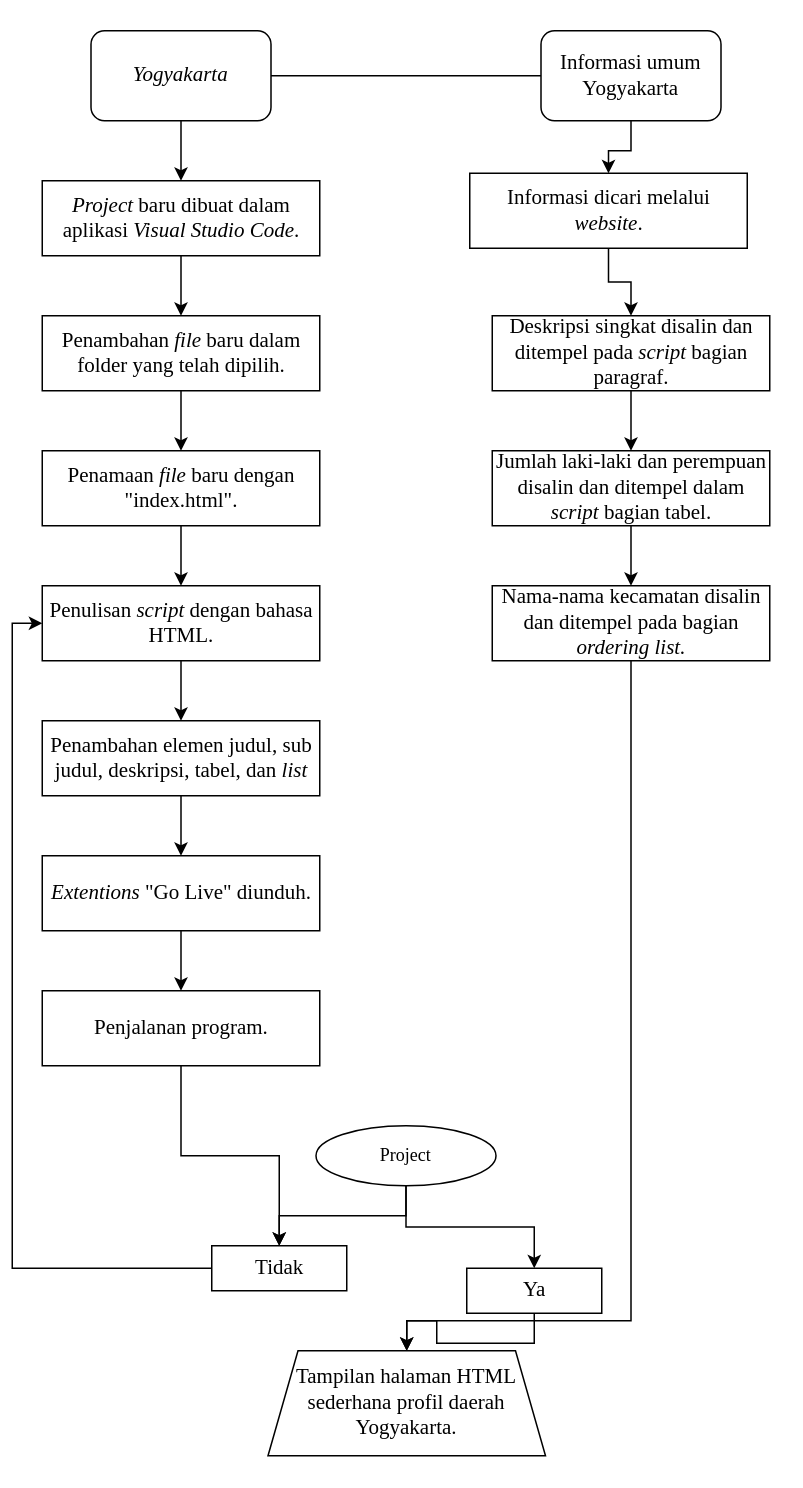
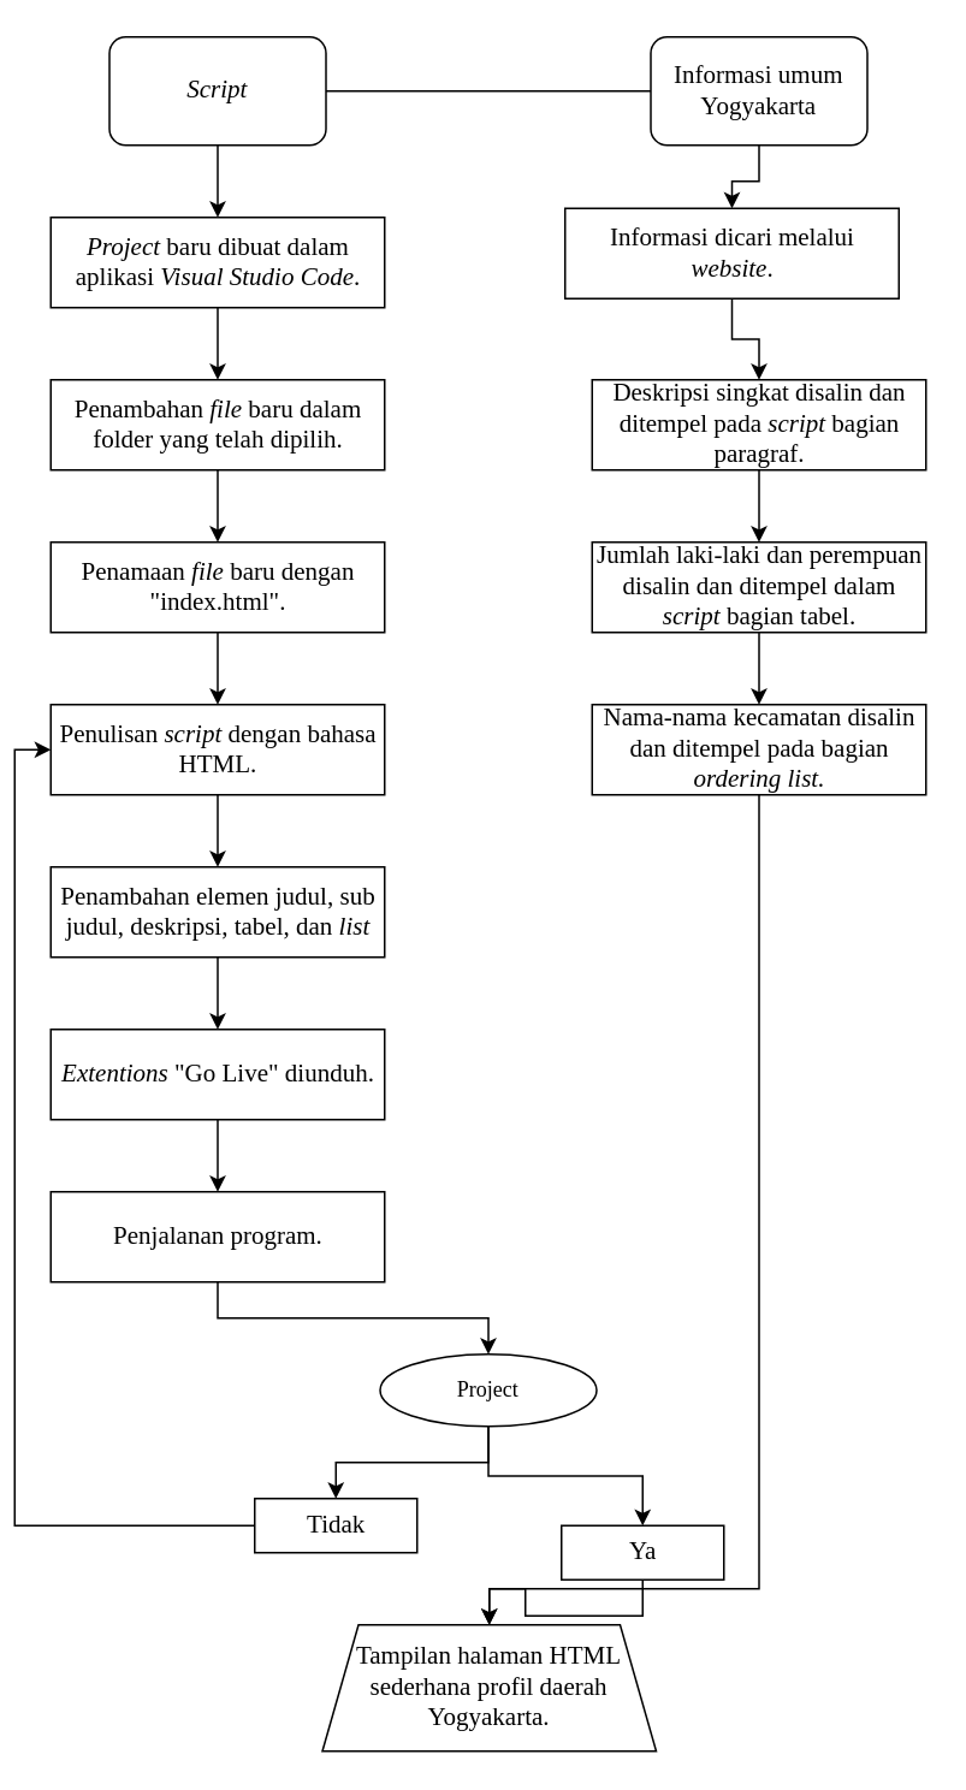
  <mxCell id="0" />
  <mxCell id="1" parent="0" />
  <mxCell id="2" style="edgeStyle=orthogonalEdgeStyle;rounded=0;orthogonalLoop=1;jettySize=auto;html=1;entryX=0;entryY=0.5;entryDx=0;entryDy=0;endArrow=none;endFill=0;fontSize=14;" edge="1" parent="1" source="4" target="8"><mxGeometry relative="1" as="geometry" /></mxCell>
  <mxCell id="3" value="" style="edgeStyle=orthogonalEdgeStyle;rounded=0;orthogonalLoop=1;jettySize=auto;html=1;fontSize=14;" edge="1" parent="1" source="4" target="6"><mxGeometry relative="1" as="geometry" /></mxCell>
- <mxCell id="4" value="&lt;i&gt;Yogyakarta&lt;/i&gt;" style="rounded=1;whiteSpace=wrap;html=1;fontFamily=Times New Roman;fontSize=14;" vertex="1" parent="1"><mxGeometry x="53" y="20" width="120" height="60" as="geometry" /></mxCell>
+ <mxCell id="4" value="&lt;i&gt;Script&lt;/i&gt;" style="rounded=1;whiteSpace=wrap;html=1;fontFamily=Times New Roman;fontSize=14;" vertex="1" parent="1"><mxGeometry x="53" y="20" width="120" height="60" as="geometry" /></mxCell>
  <mxCell id="5" value="" style="edgeStyle=orthogonalEdgeStyle;rounded=0;orthogonalLoop=1;jettySize=auto;html=1;fontSize=14;" edge="1" parent="1" source="6" target="10"><mxGeometry relative="1" as="geometry" /></mxCell>
  <mxCell id="6" value="&lt;i&gt;Project &lt;/i&gt;baru dibuat dalam aplikasi &lt;i&gt;Visual Studio Code&lt;/i&gt;." style="rounded=0;whiteSpace=wrap;html=1;fontFamily=Times New Roman;fontSize=14;" vertex="1" parent="1"><mxGeometry x="20.5" y="120" width="185" height="50" as="geometry" /></mxCell>
  <mxCell id="7" value="" style="edgeStyle=orthogonalEdgeStyle;rounded=0;orthogonalLoop=1;jettySize=auto;html=1;fontSize=14;" edge="1" parent="1" source="8" target="22"><mxGeometry relative="1" as="geometry" /></mxCell>
  <mxCell id="8" value="Informasi umum Yogyakarta" style="rounded=1;whiteSpace=wrap;html=1;fontFamily=Times New Roman;fontSize=14;" vertex="1" parent="1"><mxGeometry x="353" y="20" width="120" height="60" as="geometry" /></mxCell>
  <mxCell id="9" value="" style="edgeStyle=orthogonalEdgeStyle;rounded=0;orthogonalLoop=1;jettySize=auto;html=1;fontSize=14;" edge="1" parent="1" source="10" target="12"><mxGeometry relative="1" as="geometry" /></mxCell>
  <mxCell id="10" value="Penambahan &lt;i&gt;file&lt;/i&gt; baru dalam folder yang telah dipilih." style="rounded=0;whiteSpace=wrap;html=1;fontFamily=Times New Roman;fontSize=14;" vertex="1" parent="1"><mxGeometry x="20.5" y="210" width="185" height="50" as="geometry" /></mxCell>
  <mxCell id="11" value="" style="edgeStyle=orthogonalEdgeStyle;rounded=0;orthogonalLoop=1;jettySize=auto;html=1;fontSize=14;" edge="1" parent="1" source="12" target="14"><mxGeometry relative="1" as="geometry" /></mxCell>
  <mxCell id="12" value="Penamaan &lt;i&gt;file &lt;/i&gt;baru dengan &quot;index.html&quot;." style="rounded=0;whiteSpace=wrap;html=1;fontFamily=Times New Roman;fontSize=14;" vertex="1" parent="1"><mxGeometry x="20.5" y="300" width="185" height="50" as="geometry" /></mxCell>
  <mxCell id="13" value="" style="edgeStyle=orthogonalEdgeStyle;rounded=0;orthogonalLoop=1;jettySize=auto;html=1;fontSize=14;" edge="1" parent="1" source="14" target="20"><mxGeometry relative="1" as="geometry" /></mxCell>
  <mxCell id="14" value="Penulisan&lt;i&gt; script&lt;/i&gt; dengan bahasa HTML." style="rounded=0;whiteSpace=wrap;html=1;fontFamily=Times New Roman;fontSize=14;" vertex="1" parent="1"><mxGeometry x="20.5" y="390" width="185" height="50" as="geometry" /></mxCell>
  <mxCell id="15" value="" style="edgeStyle=orthogonalEdgeStyle;rounded=0;orthogonalLoop=1;jettySize=auto;html=1;fontSize=14;" edge="1" parent="1" source="16" target="18"><mxGeometry relative="1" as="geometry" /></mxCell>
  <mxCell id="16" value="&lt;i&gt;Extentions&lt;/i&gt; &quot;Go Live&quot; diunduh." style="rounded=0;whiteSpace=wrap;html=1;fontFamily=Times New Roman;fontSize=14;" vertex="1" parent="1"><mxGeometry x="20.5" y="570" width="185" height="50" as="geometry" /></mxCell>
- <mxCell id="17" style="edgeStyle=orthogonalEdgeStyle;rounded=0;orthogonalLoop=1;jettySize=auto;html=1;" edge="1" parent="1" source="18" target="34"><mxGeometry relative="1" as="geometry" /></mxCell>
+ <mxCell id="17" style="edgeStyle=orthogonalEdgeStyle;rounded=0;orthogonalLoop=1;jettySize=auto;html=1;entryX=0.5;entryY=0;entryDx=0;entryDy=0;" edge="1" parent="1" source="18" target="32"><mxGeometry relative="1" as="geometry" /></mxCell>
  <mxCell id="18" value="Penjalanan program." style="rounded=0;whiteSpace=wrap;html=1;fontFamily=Times New Roman;fontSize=14;" vertex="1" parent="1"><mxGeometry x="20.5" y="660" width="185" height="50" as="geometry" /></mxCell>
  <mxCell id="19" value="" style="edgeStyle=orthogonalEdgeStyle;rounded=0;orthogonalLoop=1;jettySize=auto;html=1;fontSize=14;" edge="1" parent="1" source="20" target="16"><mxGeometry relative="1" as="geometry" /></mxCell>
  <mxCell id="20" value="Penambahan elemen judul, sub judul, deskripsi, tabel, dan &lt;i&gt;list&lt;/i&gt;" style="rounded=0;whiteSpace=wrap;html=1;fontFamily=Times New Roman;fontSize=14;" vertex="1" parent="1"><mxGeometry x="20.5" y="480" width="185" height="50" as="geometry" /></mxCell>
  <mxCell id="21" value="" style="edgeStyle=orthogonalEdgeStyle;rounded=0;orthogonalLoop=1;jettySize=auto;html=1;fontSize=14;" edge="1" parent="1" source="22" target="24"><mxGeometry relative="1" as="geometry" /></mxCell>
  <mxCell id="22" value="Informasi dicari melalui &lt;i&gt;website&lt;/i&gt;." style="rounded=0;whiteSpace=wrap;html=1;fontFamily=Times New Roman;fontSize=14;" vertex="1" parent="1"><mxGeometry x="305.5" y="115" width="185" height="50" as="geometry" /></mxCell>
  <mxCell id="23" value="" style="edgeStyle=orthogonalEdgeStyle;rounded=0;orthogonalLoop=1;jettySize=auto;html=1;fontSize=14;" edge="1" parent="1" source="24" target="26"><mxGeometry relative="1" as="geometry" /></mxCell>
  <mxCell id="24" value="Deskripsi singkat disalin dan ditempel pada&lt;i&gt; script&lt;/i&gt; bagian paragraf." style="rounded=0;whiteSpace=wrap;html=1;fontFamily=Times New Roman;fontSize=14;" vertex="1" parent="1"><mxGeometry x="320.5" y="210" width="185" height="50" as="geometry" /></mxCell>
  <mxCell id="25" value="" style="edgeStyle=orthogonalEdgeStyle;rounded=0;orthogonalLoop=1;jettySize=auto;html=1;fontSize=14;" edge="1" parent="1" source="26" target="28"><mxGeometry relative="1" as="geometry" /></mxCell>
  <mxCell id="26" value="Jumlah laki-laki dan perempuan disalin dan ditempel dalam &lt;i&gt;script&lt;/i&gt; bagian tabel." style="rounded=0;whiteSpace=wrap;html=1;fontFamily=Times New Roman;fontSize=14;" vertex="1" parent="1"><mxGeometry x="320.5" y="300" width="185" height="50" as="geometry" /></mxCell>
  <mxCell id="27" style="edgeStyle=orthogonalEdgeStyle;rounded=0;orthogonalLoop=1;jettySize=auto;html=1;entryX=0.5;entryY=0;entryDx=0;entryDy=0;" edge="1" parent="1" source="28" target="29"><mxGeometry relative="1" as="geometry"><Array as="points"><mxPoint x="413" y="880" /><mxPoint x="264" y="880" /></Array></mxGeometry></mxCell>
  <mxCell id="28" value="Nama-nama kecamatan disalin dan ditempel pada bagian &lt;i&gt;ordering list.&lt;/i&gt;" style="rounded=0;whiteSpace=wrap;html=1;fontFamily=Times New Roman;fontSize=14;" vertex="1" parent="1"><mxGeometry x="320.5" y="390" width="185" height="50" as="geometry" /></mxCell>
  <mxCell id="29" value="Tampilan halaman HTML sederhana profil daerah Yogyakarta." style="shape=trapezoid;perimeter=trapezoidPerimeter;whiteSpace=wrap;html=1;fixedSize=1;fontFamily=Times New Roman;fontSize=14;" vertex="1" parent="1"><mxGeometry x="171" y="900" width="185" height="70" as="geometry" /></mxCell>
  <mxCell id="30" style="edgeStyle=orthogonalEdgeStyle;rounded=0;orthogonalLoop=1;jettySize=auto;html=1;entryX=0.5;entryY=0;entryDx=0;entryDy=0;" edge="1" parent="1" source="32" target="34"><mxGeometry relative="1" as="geometry" /></mxCell>
  <mxCell id="31" style="edgeStyle=orthogonalEdgeStyle;rounded=0;orthogonalLoop=1;jettySize=auto;html=1;entryX=0.5;entryY=0;entryDx=0;entryDy=0;" edge="1" parent="1" source="32" target="36"><mxGeometry relative="1" as="geometry" /></mxCell>
  <mxCell id="32" value="Project" style="ellipse;whiteSpace=wrap;html=1;fontFamily=Times New Roman;" vertex="1" parent="1"><mxGeometry x="203" y="750" width="120" height="40" as="geometry" /></mxCell>
  <mxCell id="33" style="edgeStyle=orthogonalEdgeStyle;rounded=0;orthogonalLoop=1;jettySize=auto;html=1;exitX=0;exitY=0.5;exitDx=0;exitDy=0;entryX=0;entryY=0.5;entryDx=0;entryDy=0;" edge="1" parent="1" source="34" target="14"><mxGeometry relative="1" as="geometry" /></mxCell>
  <mxCell id="34" value="Tidak" style="rounded=0;whiteSpace=wrap;html=1;fontFamily=Times New Roman;fontSize=14;" vertex="1" parent="1"><mxGeometry x="133.5" y="830" width="90" height="30" as="geometry" /></mxCell>
  <mxCell id="35" style="edgeStyle=orthogonalEdgeStyle;rounded=0;orthogonalLoop=1;jettySize=auto;html=1;exitX=0.5;exitY=1;exitDx=0;exitDy=0;entryX=0.5;entryY=0;entryDx=0;entryDy=0;" edge="1" parent="1" source="36" target="29"><mxGeometry relative="1" as="geometry" /></mxCell>
  <mxCell id="36" value="Ya" style="rounded=0;whiteSpace=wrap;html=1;fontFamily=Times New Roman;fontSize=14;" vertex="1" parent="1"><mxGeometry x="303.5" y="845" width="90" height="30" as="geometry" /></mxCell>
